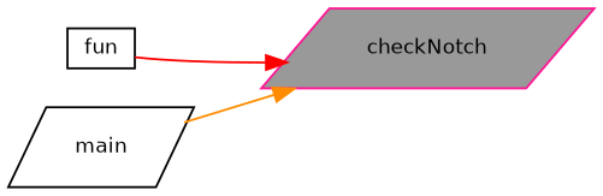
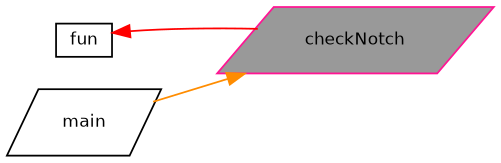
  digraph {
    rankdir=RL
    node [color=black fillcolor=white fontname=Helvetica fontsize=10 shape=parallelogram style=filled]
    edge [dir=back fontname=Helvetica fontsize=10 labelfontname=Helvetica labelfontsize=10 style=solid]
    n1 [color=deeppink fillcolor=grey60 fontcolor=black height=0.2 label=checkNotch width=0.4]
    n2 [height=0.2 label=fun shape=box width=0.4]
    n3 [height=0.2 label=main width=0.4]
-   n1 -> n2 [color=red]
+   n2 -> n1 [color=red]
    n1 -> n3 [color=darkorange]
  }
